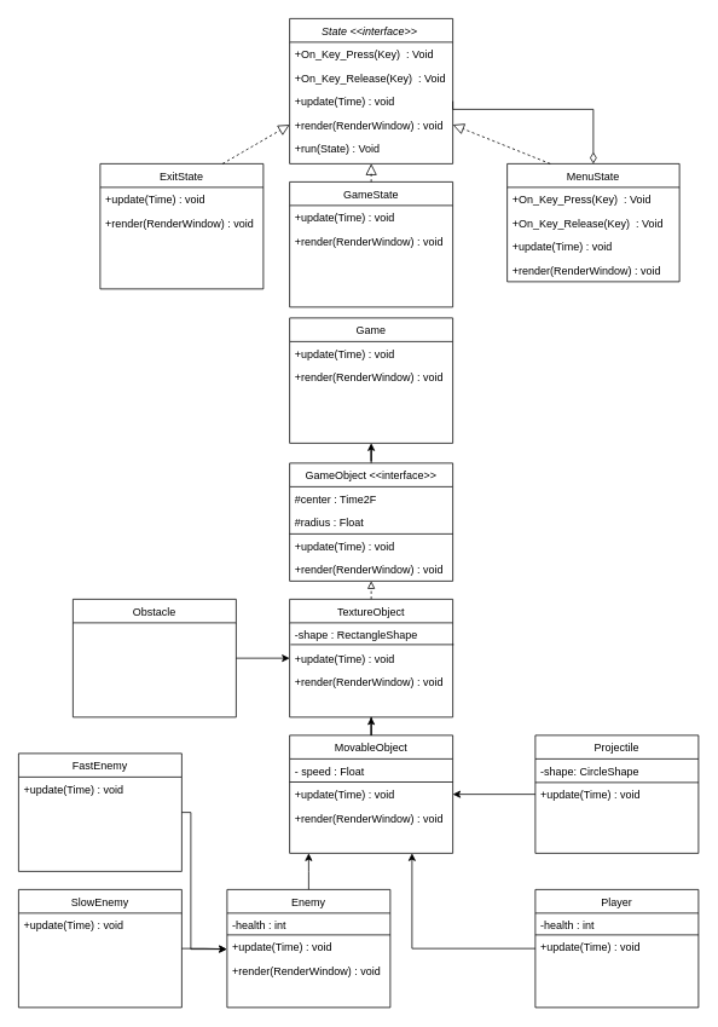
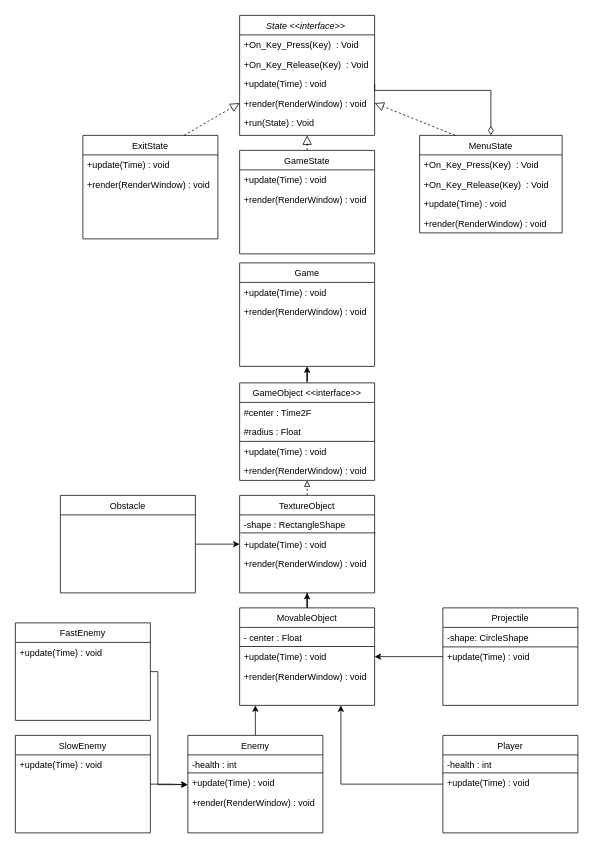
  <mxCell id="0" />
  <mxCell id="1" parent="0" />
  <mxCell id="2" value="State &lt;&lt;interface&gt;&gt; " style="swimlane;fontStyle=2;align=center;verticalAlign=top;childLayout=stackLayout;horizontal=1;startSize=26;horizontalStack=0;resizeParent=1;resizeLast=0;collapsible=1;marginBottom=0;rounded=0;shadow=0;strokeWidth=1;" vertex="1" parent="1"><mxGeometry x="319" y="20" width="180" height="160" as="geometry"><mxRectangle x="230" y="140" width="160" height="26" as="alternateBounds" /></mxGeometry></mxCell>
  <mxCell id="3" value="+On_Key_Press(Key)  : Void" style="text;align=left;verticalAlign=top;spacingLeft=4;spacingRight=4;overflow=hidden;rotatable=0;points=[[0,0.5],[1,0.5]];portConstraint=eastwest;" vertex="1" parent="2"><mxGeometry y="26" width="180" height="26" as="geometry" /></mxCell>
  <mxCell id="4" value="+On_Key_Release(Key)  : Void" style="text;align=left;verticalAlign=top;spacingLeft=4;spacingRight=4;overflow=hidden;rotatable=0;points=[[0,0.5],[1,0.5]];portConstraint=eastwest;rounded=0;shadow=0;html=0;" vertex="1" parent="2"><mxGeometry y="52" width="180" height="26" as="geometry" /></mxCell>
  <mxCell id="5" value="+update(Time) : void" style="text;align=left;verticalAlign=top;spacingLeft=4;spacingRight=4;overflow=hidden;rotatable=0;points=[[0,0.5],[1,0.5]];portConstraint=eastwest;rounded=0;shadow=0;html=0;" vertex="1" parent="2"><mxGeometry y="78" width="180" height="26" as="geometry" /></mxCell>
  <mxCell id="6" value="+render(RenderWindow) : void" style="text;align=left;verticalAlign=top;spacingLeft=4;spacingRight=4;overflow=hidden;rotatable=0;points=[[0,0.5],[1,0.5]];portConstraint=eastwest;rounded=0;shadow=0;html=0;" vertex="1" parent="2"><mxGeometry y="104" width="180" height="26" as="geometry" /></mxCell>
  <mxCell id="7" value="+run(State) : Void" style="text;align=left;verticalAlign=top;spacingLeft=4;spacingRight=4;overflow=hidden;rotatable=0;points=[[0,0.5],[1,0.5]];portConstraint=eastwest;rounded=0;shadow=0;html=0;" vertex="1" parent="2"><mxGeometry y="130" width="180" height="26" as="geometry" /></mxCell>
  <mxCell id="8" value="GameState" style="swimlane;fontStyle=0;align=center;verticalAlign=top;childLayout=stackLayout;horizontal=1;startSize=26;horizontalStack=0;resizeParent=1;resizeLast=0;collapsible=1;marginBottom=0;rounded=0;shadow=0;strokeWidth=1;" vertex="1" parent="1"><mxGeometry x="319" y="200" width="180" height="138" as="geometry"><mxRectangle x="130" y="380" width="160" height="26" as="alternateBounds" /></mxGeometry></mxCell>
  <mxCell id="9" value="+update(Time) : void" style="text;align=left;verticalAlign=top;spacingLeft=4;spacingRight=4;overflow=hidden;rotatable=0;points=[[0,0.5],[1,0.5]];portConstraint=eastwest;rounded=0;shadow=0;html=0;" vertex="1" parent="8"><mxGeometry y="26" width="180" height="26" as="geometry" /></mxCell>
  <mxCell id="10" value="+render(RenderWindow) : void" style="text;align=left;verticalAlign=top;spacingLeft=4;spacingRight=4;overflow=hidden;rotatable=0;points=[[0,0.5],[1,0.5]];portConstraint=eastwest;rounded=0;shadow=0;html=0;" vertex="1" parent="8"><mxGeometry y="52" width="180" height="26" as="geometry" /></mxCell>
  <mxCell id="11" value="" style="endArrow=block;endSize=10;endFill=0;shadow=0;strokeWidth=1;rounded=0;edgeStyle=elbowEdgeStyle;elbow=vertical;dashed=1;" edge="1" parent="1" source="8" target="2"><mxGeometry width="160" relative="1" as="geometry"><mxPoint x="279" y="370" as="sourcePoint" /><mxPoint x="239" y="213" as="targetPoint" /></mxGeometry></mxCell>
  <mxCell id="12" value="MenuState" style="swimlane;fontStyle=0;align=center;verticalAlign=top;childLayout=stackLayout;horizontal=1;startSize=26;horizontalStack=0;resizeParent=1;resizeLast=0;collapsible=1;marginBottom=0;rounded=0;shadow=0;strokeWidth=1;" vertex="1" parent="1"><mxGeometry x="559" y="180" width="190" height="130" as="geometry"><mxRectangle x="130" y="380" width="160" height="26" as="alternateBounds" /></mxGeometry></mxCell>
  <mxCell id="13" value="+On_Key_Press(Key)  : Void" style="text;align=left;verticalAlign=top;spacingLeft=4;spacingRight=4;overflow=hidden;rotatable=0;points=[[0,0.5],[1,0.5]];portConstraint=eastwest;" vertex="1" parent="12"><mxGeometry y="26" width="190" height="26" as="geometry" /></mxCell>
  <mxCell id="14" value="+On_Key_Release(Key)  : Void" style="text;align=left;verticalAlign=top;spacingLeft=4;spacingRight=4;overflow=hidden;rotatable=0;points=[[0,0.5],[1,0.5]];portConstraint=eastwest;rounded=0;shadow=0;html=0;" vertex="1" parent="12"><mxGeometry y="52" width="190" height="26" as="geometry" /></mxCell>
  <mxCell id="15" value="+update(Time) : void" style="text;align=left;verticalAlign=top;spacingLeft=4;spacingRight=4;overflow=hidden;rotatable=0;points=[[0,0.5],[1,0.5]];portConstraint=eastwest;rounded=0;shadow=0;html=0;" vertex="1" parent="12"><mxGeometry y="78" width="190" height="26" as="geometry" /></mxCell>
  <mxCell id="16" value="+render(RenderWindow) : void" style="text;align=left;verticalAlign=top;spacingLeft=4;spacingRight=4;overflow=hidden;rotatable=0;points=[[0,0.5],[1,0.5]];portConstraint=eastwest;rounded=0;shadow=0;html=0;" vertex="1" parent="12"><mxGeometry y="104" width="190" height="26" as="geometry" /></mxCell>
  <mxCell id="17" value="" style="endArrow=diamondThin;endSize=10;endFill=0;shadow=0;strokeWidth=1;rounded=0;edgeStyle=elbowEdgeStyle;elbow=vertical;entryX=0.5;entryY=0;entryDx=0;entryDy=0;exitX=1;exitY=0.5;exitDx=0;exitDy=0;" edge="1" parent="1" source="5" target="12"><mxGeometry width="160" relative="1" as="geometry"><mxPoint x="529" y="100" as="sourcePoint" /><mxPoint x="659" y="230" as="targetPoint" /><Array as="points"><mxPoint x="599" y="120" /><mxPoint x="654" y="100" /><mxPoint x="694" y="120" /></Array></mxGeometry></mxCell>
  <mxCell id="18" value="" style="endArrow=block;endSize=10;endFill=0;shadow=0;strokeWidth=1;rounded=0;elbow=vertical;dashed=1;exitX=0.25;exitY=0;exitDx=0;exitDy=0;entryX=1;entryY=0.5;entryDx=0;entryDy=0;" edge="1" parent="1" source="12" target="6"><mxGeometry width="160" relative="1" as="geometry"><mxPoint x="589" y="200" as="sourcePoint" /><mxPoint x="589" y="150" as="targetPoint" /></mxGeometry></mxCell>
  <mxCell id="19" value="ExitState" style="swimlane;fontStyle=0;align=center;verticalAlign=top;childLayout=stackLayout;horizontal=1;startSize=26;horizontalStack=0;resizeParent=1;resizeLast=0;collapsible=1;marginBottom=0;rounded=0;shadow=0;strokeWidth=1;" vertex="1" parent="1"><mxGeometry x="110" y="180" width="180" height="138" as="geometry"><mxRectangle x="130" y="380" width="160" height="26" as="alternateBounds" /></mxGeometry></mxCell>
  <mxCell id="20" value="+update(Time) : void" style="text;align=left;verticalAlign=top;spacingLeft=4;spacingRight=4;overflow=hidden;rotatable=0;points=[[0,0.5],[1,0.5]];portConstraint=eastwest;rounded=0;shadow=0;html=0;" vertex="1" parent="19"><mxGeometry y="26" width="180" height="26" as="geometry" /></mxCell>
  <mxCell id="21" value="+render(RenderWindow) : void" style="text;align=left;verticalAlign=top;spacingLeft=4;spacingRight=4;overflow=hidden;rotatable=0;points=[[0,0.5],[1,0.5]];portConstraint=eastwest;rounded=0;shadow=0;html=0;" vertex="1" parent="19"><mxGeometry y="52" width="180" height="26" as="geometry" /></mxCell>
  <mxCell id="22" value="" style="endArrow=block;endSize=10;endFill=0;shadow=0;strokeWidth=1;rounded=0;elbow=vertical;dashed=1;exitX=0.75;exitY=0;exitDx=0;exitDy=0;entryX=0;entryY=0.5;entryDx=0;entryDy=0;" edge="1" parent="1" source="19" target="6"><mxGeometry width="160" relative="1" as="geometry"><mxPoint x="259" y="213" as="sourcePoint" /><mxPoint x="111.5" y="120" as="targetPoint" /></mxGeometry></mxCell>
  <mxCell id="23" value="Game" style="swimlane;fontStyle=0;align=center;verticalAlign=top;childLayout=stackLayout;horizontal=1;startSize=26;horizontalStack=0;resizeParent=1;resizeLast=0;collapsible=1;marginBottom=0;rounded=0;shadow=0;strokeWidth=1;" vertex="1" parent="1"><mxGeometry x="319" y="350" width="180" height="138" as="geometry"><mxRectangle x="130" y="380" width="160" height="26" as="alternateBounds" /></mxGeometry></mxCell>
  <mxCell id="24" value="+update(Time) : void" style="text;align=left;verticalAlign=top;spacingLeft=4;spacingRight=4;overflow=hidden;rotatable=0;points=[[0,0.5],[1,0.5]];portConstraint=eastwest;rounded=0;shadow=0;html=0;" vertex="1" parent="23"><mxGeometry y="26" width="180" height="26" as="geometry" /></mxCell>
  <mxCell id="25" value="+render(RenderWindow) : void" style="text;align=left;verticalAlign=top;spacingLeft=4;spacingRight=4;overflow=hidden;rotatable=0;points=[[0,0.5],[1,0.5]];portConstraint=eastwest;rounded=0;shadow=0;html=0;" vertex="1" parent="23"><mxGeometry y="52" width="180" height="26" as="geometry" /></mxCell>
  <mxCell id="26" style="edgeStyle=orthogonalEdgeStyle;rounded=0;orthogonalLoop=1;jettySize=auto;html=1;entryX=0.5;entryY=1;entryDx=0;entryDy=0;" edge="1" parent="1" source="27" target="23"><mxGeometry relative="1" as="geometry" /></mxCell>
  <mxCell id="27" value="GameObject &lt;&lt;interface&gt;&gt;" style="swimlane;fontStyle=0;align=center;verticalAlign=top;childLayout=stackLayout;horizontal=1;startSize=26;horizontalStack=0;resizeParent=1;resizeLast=0;collapsible=1;marginBottom=0;rounded=0;shadow=0;strokeWidth=1;" vertex="1" parent="1"><mxGeometry x="319" y="510" width="180" height="130" as="geometry"><mxRectangle x="130" y="380" width="160" height="26" as="alternateBounds" /></mxGeometry></mxCell>
  <mxCell id="28" value="#center : Time2F" style="text;align=left;verticalAlign=top;spacingLeft=4;spacingRight=4;overflow=hidden;rotatable=0;points=[[0,0.5],[1,0.5]];portConstraint=eastwest;rounded=0;shadow=0;html=0;" vertex="1" parent="27"><mxGeometry y="26" width="180" height="26" as="geometry" /></mxCell>
  <mxCell id="29" value="#radius : Float" style="text;align=left;verticalAlign=top;spacingLeft=4;spacingRight=4;overflow=hidden;rotatable=0;points=[[0,0.5],[1,0.5]];portConstraint=eastwest;rounded=0;shadow=0;html=0;" vertex="1" parent="27"><mxGeometry y="52" width="180" height="26" as="geometry" /></mxCell>
  <mxCell id="30" value="" style="endArrow=none;html=1;rounded=0;" edge="1" parent="27"><mxGeometry width="50" height="50" relative="1" as="geometry"><mxPoint y="78" as="sourcePoint" /><mxPoint x="180" y="78" as="targetPoint" /></mxGeometry></mxCell>
  <mxCell id="31" value="+update(Time) : void" style="text;align=left;verticalAlign=top;spacingLeft=4;spacingRight=4;overflow=hidden;rotatable=0;points=[[0,0.5],[1,0.5]];portConstraint=eastwest;rounded=0;shadow=0;html=0;" vertex="1" parent="27"><mxGeometry y="78" width="180" height="26" as="geometry" /></mxCell>
  <mxCell id="32" value="+render(RenderWindow) : void" style="text;align=left;verticalAlign=top;spacingLeft=4;spacingRight=4;overflow=hidden;rotatable=0;points=[[0,0.5],[1,0.5]];portConstraint=eastwest;rounded=0;shadow=0;html=0;" vertex="1" parent="27"><mxGeometry y="104" width="180" height="26" as="geometry" /></mxCell>
  <mxCell id="33" style="edgeStyle=orthogonalEdgeStyle;rounded=0;orthogonalLoop=1;jettySize=auto;html=1;dashed=1;endArrow=block;endFill=0;" edge="1" parent="1" source="34"><mxGeometry relative="1" as="geometry"><mxPoint x="409" y="640" as="targetPoint" /></mxGeometry></mxCell>
  <mxCell id="34" value="TextureObject" style="swimlane;fontStyle=0;align=center;verticalAlign=top;childLayout=stackLayout;horizontal=1;startSize=26;horizontalStack=0;resizeParent=1;resizeLast=0;collapsible=1;marginBottom=0;rounded=0;shadow=0;strokeWidth=1;" vertex="1" parent="1"><mxGeometry x="319" y="660" width="180" height="130" as="geometry"><mxRectangle x="130" y="380" width="160" height="26" as="alternateBounds" /></mxGeometry></mxCell>
  <mxCell id="35" value="-shape : RectangleShape" style="text;align=left;verticalAlign=top;spacingLeft=4;spacingRight=4;overflow=hidden;rotatable=0;points=[[0,0.5],[1,0.5]];portConstraint=eastwest;rounded=0;shadow=0;html=0;" vertex="1" parent="34"><mxGeometry y="26" width="180" height="26" as="geometry" /></mxCell>
  <mxCell id="36" value="" style="endArrow=none;html=1;rounded=0;" edge="1" parent="34"><mxGeometry width="50" height="50" relative="1" as="geometry"><mxPoint x="1" y="50" as="sourcePoint" /><mxPoint x="181" y="50" as="targetPoint" /></mxGeometry></mxCell>
  <mxCell id="37" value="+update(Time) : void" style="text;align=left;verticalAlign=top;spacingLeft=4;spacingRight=4;overflow=hidden;rotatable=0;points=[[0,0.5],[1,0.5]];portConstraint=eastwest;rounded=0;shadow=0;html=0;" vertex="1" parent="34"><mxGeometry y="52" width="180" height="26" as="geometry" /></mxCell>
  <mxCell id="38" value="+render(RenderWindow) : void" style="text;align=left;verticalAlign=top;spacingLeft=4;spacingRight=4;overflow=hidden;rotatable=0;points=[[0,0.5],[1,0.5]];portConstraint=eastwest;rounded=0;shadow=0;html=0;" vertex="1" parent="34"><mxGeometry y="78" width="180" height="26" as="geometry" /></mxCell>
  <mxCell id="39" style="edgeStyle=orthogonalEdgeStyle;rounded=0;orthogonalLoop=1;jettySize=auto;html=1;entryX=0.5;entryY=1;entryDx=0;entryDy=0;" edge="1" parent="1" source="40" target="34"><mxGeometry relative="1" as="geometry" /></mxCell>
  <mxCell id="40" value="MovableObject" style="swimlane;fontStyle=0;align=center;verticalAlign=top;childLayout=stackLayout;horizontal=1;startSize=26;horizontalStack=0;resizeParent=1;resizeLast=0;collapsible=1;marginBottom=0;rounded=0;shadow=0;strokeWidth=1;" vertex="1" parent="1"><mxGeometry x="319" y="810" width="180" height="130" as="geometry"><mxRectangle x="130" y="380" width="160" height="26" as="alternateBounds" /></mxGeometry></mxCell>
- <mxCell id="41" value="- speed : Float" style="text;align=left;verticalAlign=top;spacingLeft=4;spacingRight=4;overflow=hidden;rotatable=0;points=[[0,0.5],[1,0.5]];portConstraint=eastwest;rounded=0;shadow=0;html=0;" vertex="1" parent="40"><mxGeometry y="26" width="180" height="26" as="geometry" /></mxCell>
+ <mxCell id="41" value="- center : Float" style="text;align=left;verticalAlign=top;spacingLeft=4;spacingRight=4;overflow=hidden;rotatable=0;points=[[0,0.5],[1,0.5]];portConstraint=eastwest;rounded=0;shadow=0;html=0;" vertex="1" parent="40"><mxGeometry y="26" width="180" height="26" as="geometry" /></mxCell>
  <mxCell id="42" value="" style="endArrow=none;html=1;rounded=0;" edge="1" parent="40"><mxGeometry width="50" height="50" relative="1" as="geometry"><mxPoint y="51.52" as="sourcePoint" /><mxPoint x="180" y="51.52" as="targetPoint" /></mxGeometry></mxCell>
  <mxCell id="43" value="+update(Time) : void" style="text;align=left;verticalAlign=top;spacingLeft=4;spacingRight=4;overflow=hidden;rotatable=0;points=[[0,0.5],[1,0.5]];portConstraint=eastwest;rounded=0;shadow=0;html=0;" vertex="1" parent="40"><mxGeometry y="52" width="180" height="26" as="geometry" /></mxCell>
  <mxCell id="44" value="+render(RenderWindow) : void" style="text;align=left;verticalAlign=top;spacingLeft=4;spacingRight=4;overflow=hidden;rotatable=0;points=[[0,0.5],[1,0.5]];portConstraint=eastwest;rounded=0;shadow=0;html=0;" vertex="1" parent="40"><mxGeometry y="78" width="180" height="26" as="geometry" /></mxCell>
  <mxCell id="45" style="edgeStyle=orthogonalEdgeStyle;rounded=0;orthogonalLoop=1;jettySize=auto;html=1;" edge="1" parent="1" source="46"><mxGeometry relative="1" as="geometry"><mxPoint x="340" y="940" as="targetPoint" /></mxGeometry></mxCell>
  <mxCell id="46" value="Enemy" style="swimlane;fontStyle=0;align=center;verticalAlign=top;childLayout=stackLayout;horizontal=1;startSize=26;horizontalStack=0;resizeParent=1;resizeLast=0;collapsible=1;marginBottom=0;rounded=0;shadow=0;strokeWidth=1;" vertex="1" parent="1"><mxGeometry x="250" y="980" width="180" height="130" as="geometry"><mxRectangle x="210" y="1000" width="160" height="26" as="alternateBounds" /></mxGeometry></mxCell>
  <mxCell id="47" value="-health : int" style="text;align=left;verticalAlign=top;spacingLeft=4;spacingRight=4;overflow=hidden;rotatable=0;points=[[0,0.5],[1,0.5]];portConstraint=eastwest;rounded=0;shadow=0;html=0;" vertex="1" parent="46"><mxGeometry y="26" width="180" height="24" as="geometry" /></mxCell>
  <mxCell id="48" value="" style="endArrow=none;html=1;rounded=0;" edge="1" parent="46"><mxGeometry width="50" height="50" relative="1" as="geometry"><mxPoint y="50" as="sourcePoint" /><mxPoint x="180" y="50" as="targetPoint" /></mxGeometry></mxCell>
  <mxCell id="49" value="+update(Time) : void" style="text;align=left;verticalAlign=top;spacingLeft=4;spacingRight=4;overflow=hidden;rotatable=0;points=[[0,0.5],[1,0.5]];portConstraint=eastwest;rounded=0;shadow=0;html=0;" vertex="1" parent="46"><mxGeometry y="50" width="180" height="26" as="geometry" /></mxCell>
  <mxCell id="50" value="+render(RenderWindow) : void" style="text;align=left;verticalAlign=top;spacingLeft=4;spacingRight=4;overflow=hidden;rotatable=0;points=[[0,0.5],[1,0.5]];portConstraint=eastwest;rounded=0;shadow=0;html=0;" vertex="1" parent="46"><mxGeometry y="76" width="180" height="26" as="geometry" /></mxCell>
  <mxCell id="51" style="edgeStyle=orthogonalEdgeStyle;rounded=0;orthogonalLoop=1;jettySize=auto;html=1;entryX=0.75;entryY=1;entryDx=0;entryDy=0;" edge="1" parent="1" source="52" target="40"><mxGeometry relative="1" as="geometry" /></mxCell>
  <mxCell id="52" value="Player" style="swimlane;fontStyle=0;align=center;verticalAlign=top;childLayout=stackLayout;horizontal=1;startSize=26;horizontalStack=0;resizeParent=1;resizeLast=0;collapsible=1;marginBottom=0;rounded=0;shadow=0;strokeWidth=1;" vertex="1" parent="1"><mxGeometry x="590" y="980" width="180" height="130" as="geometry"><mxRectangle x="130" y="380" width="160" height="26" as="alternateBounds" /></mxGeometry></mxCell>
  <mxCell id="53" value="-health : int" style="text;align=left;verticalAlign=top;spacingLeft=4;spacingRight=4;overflow=hidden;rotatable=0;points=[[0,0.5],[1,0.5]];portConstraint=eastwest;rounded=0;shadow=0;html=0;" vertex="1" parent="52"><mxGeometry y="26" width="180" height="24" as="geometry" /></mxCell>
  <mxCell id="54" value="" style="endArrow=none;html=1;rounded=0;" edge="1" parent="52"><mxGeometry width="50" height="50" relative="1" as="geometry"><mxPoint y="50" as="sourcePoint" /><mxPoint x="180" y="50" as="targetPoint" /></mxGeometry></mxCell>
  <mxCell id="55" value="+update(Time) : void" style="text;align=left;verticalAlign=top;spacingLeft=4;spacingRight=4;overflow=hidden;rotatable=0;points=[[0,0.5],[1,0.5]];portConstraint=eastwest;rounded=0;shadow=0;html=0;" vertex="1" parent="52"><mxGeometry y="50" width="180" height="24" as="geometry" /></mxCell>
  <mxCell id="56" value="Projectile" style="swimlane;fontStyle=0;align=center;verticalAlign=top;childLayout=stackLayout;horizontal=1;startSize=26;horizontalStack=0;resizeParent=1;resizeLast=0;collapsible=1;marginBottom=0;rounded=0;shadow=0;strokeWidth=1;" vertex="1" parent="1"><mxGeometry x="590" y="810" width="180" height="130" as="geometry"><mxRectangle x="130" y="380" width="160" height="26" as="alternateBounds" /></mxGeometry></mxCell>
  <mxCell id="57" value="-shape: CircleShape" style="text;align=left;verticalAlign=top;spacingLeft=4;spacingRight=4;overflow=hidden;rotatable=0;points=[[0,0.5],[1,0.5]];portConstraint=eastwest;rounded=0;shadow=0;html=0;" vertex="1" parent="56"><mxGeometry y="26" width="180" height="26" as="geometry" /></mxCell>
  <mxCell id="58" value="" style="endArrow=none;html=1;rounded=0;" edge="1" parent="56"><mxGeometry width="50" height="50" relative="1" as="geometry"><mxPoint y="52" as="sourcePoint" /><mxPoint x="180" y="52" as="targetPoint" /></mxGeometry></mxCell>
  <mxCell id="59" value="+update(Time) : void" style="text;align=left;verticalAlign=top;spacingLeft=4;spacingRight=4;overflow=hidden;rotatable=0;points=[[0,0.5],[1,0.5]];portConstraint=eastwest;rounded=0;shadow=0;html=0;" vertex="1" parent="56"><mxGeometry y="52" width="180" height="26" as="geometry" /></mxCell>
  <mxCell id="60" style="edgeStyle=orthogonalEdgeStyle;rounded=0;orthogonalLoop=1;jettySize=auto;html=1;entryX=-0.002;entryY=0.604;entryDx=0;entryDy=0;entryPerimeter=0;" edge="1" parent="1" source="61" target="49"><mxGeometry relative="1" as="geometry"><mxPoint x="250" y="1050" as="targetPoint" /><Array as="points"><mxPoint x="210" y="895" /><mxPoint x="210" y="1046" /></Array></mxGeometry></mxCell>
  <mxCell id="61" value="FastEnemy" style="swimlane;fontStyle=0;align=center;verticalAlign=top;childLayout=stackLayout;horizontal=1;startSize=26;horizontalStack=0;resizeParent=1;resizeLast=0;collapsible=1;marginBottom=0;rounded=0;shadow=0;strokeWidth=1;" vertex="1" parent="1"><mxGeometry x="20" y="830" width="180" height="130" as="geometry"><mxRectangle x="-30" y="850" width="160" height="26" as="alternateBounds" /></mxGeometry></mxCell>
  <mxCell id="62" value="+update(Time) : void" style="text;align=left;verticalAlign=top;spacingLeft=4;spacingRight=4;overflow=hidden;rotatable=0;points=[[0,0.5],[1,0.5]];portConstraint=eastwest;rounded=0;shadow=0;html=0;" vertex="1" parent="61"><mxGeometry y="26" width="180" height="26" as="geometry" /></mxCell>
  <mxCell id="63" style="edgeStyle=orthogonalEdgeStyle;rounded=0;orthogonalLoop=1;jettySize=auto;html=1;entryX=-0.002;entryY=0.605;entryDx=0;entryDy=0;entryPerimeter=0;" edge="1" parent="1" source="64" target="49"><mxGeometry relative="1" as="geometry" /></mxCell>
  <mxCell id="64" value="SlowEnemy" style="swimlane;fontStyle=0;align=center;verticalAlign=top;childLayout=stackLayout;horizontal=1;startSize=26;horizontalStack=0;resizeParent=1;resizeLast=0;collapsible=1;marginBottom=0;rounded=0;shadow=0;strokeWidth=1;" vertex="1" parent="1"><mxGeometry x="20" y="980" width="180" height="130" as="geometry"><mxRectangle x="130" y="380" width="160" height="26" as="alternateBounds" /></mxGeometry></mxCell>
  <mxCell id="65" value="+update(Time) : void" style="text;align=left;verticalAlign=top;spacingLeft=4;spacingRight=4;overflow=hidden;rotatable=0;points=[[0,0.5],[1,0.5]];portConstraint=eastwest;rounded=0;shadow=0;html=0;" vertex="1" parent="64"><mxGeometry y="26" width="180" height="26" as="geometry" /></mxCell>
  <mxCell id="66" value="" style="edgeStyle=orthogonalEdgeStyle;rounded=0;orthogonalLoop=1;jettySize=auto;html=1;entryX=0;entryY=0.5;entryDx=0;entryDy=0;" edge="1" parent="1" source="67" target="37"><mxGeometry relative="1" as="geometry" /></mxCell>
  <mxCell id="67" value="Obstacle" style="swimlane;fontStyle=0;align=center;verticalAlign=top;childLayout=stackLayout;horizontal=1;startSize=26;horizontalStack=0;resizeParent=1;resizeLast=0;collapsible=1;marginBottom=0;rounded=0;shadow=0;strokeWidth=1;" vertex="1" parent="1"><mxGeometry x="80" y="660" width="180" height="130" as="geometry"><mxRectangle x="70" y="650" width="160" height="26" as="alternateBounds" /></mxGeometry></mxCell>
  <mxCell id="68" value="" style="edgeStyle=orthogonalEdgeStyle;rounded=0;orthogonalLoop=1;jettySize=auto;html=1;entryX=1;entryY=0.5;entryDx=0;entryDy=0;" edge="1" parent="1" source="59" target="43"><mxGeometry relative="1" as="geometry" /></mxCell>
